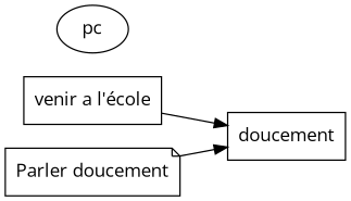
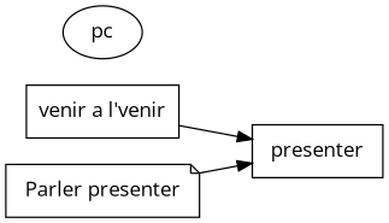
  digraph {
    concentrate=true
    rankdir=LR
    fontname="Open Sans"
    node [shape=box fontname="Open Sans"]
    edge [fontname="Open Sans"]
-   presenter [label=doucement]
-   "venir a l'école"
+   presenter
+   "venir a l'école" [label="venir a l'venir"]
    pc [shape=ellipse]
-   "Parler doucement" [shape=note]
+   "Parler doucement" [shape=note label="Parler presenter"]
    "venir a l'école" -> presenter
    "Parler doucement" -> presenter
  }
